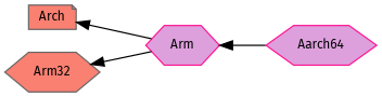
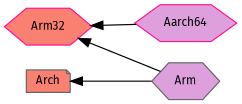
  digraph {
    fontname="Fira Sans"
    rankdir=LR
    node [color=deeppink fillcolor=plum fontname="Fira Sans" fontsize=10 shape=hexagon style=filled]
    edge [dir=back fontname="Fira Sans" fontsize=10 labelfontname=Helvetica labelfontsize=10 shape=plaintext style=solid]
    n1 [height=0.2 label=Aarch64 width=0.4]
    n2 [color=gray40 fillcolor=salmon height=0.2 label=Arch shape=note width=0.4]
-   n3 [fontcolor=black height=0.2 label=Arm width=0.4]
-   n4 [color=gray40 fillcolor=salmon height=0.2 label=Arm32 width=0.4]
+   n3 [color=gray40 fontcolor=black height=0.2 label=Arm width=0.4]
+   n4 [fillcolor=salmon height=0.2 label=Arm32 width=0.4]
    n2 -> n3
-   n3 -> n1
+   n4 -> n1
    n4 -> n3
  }
